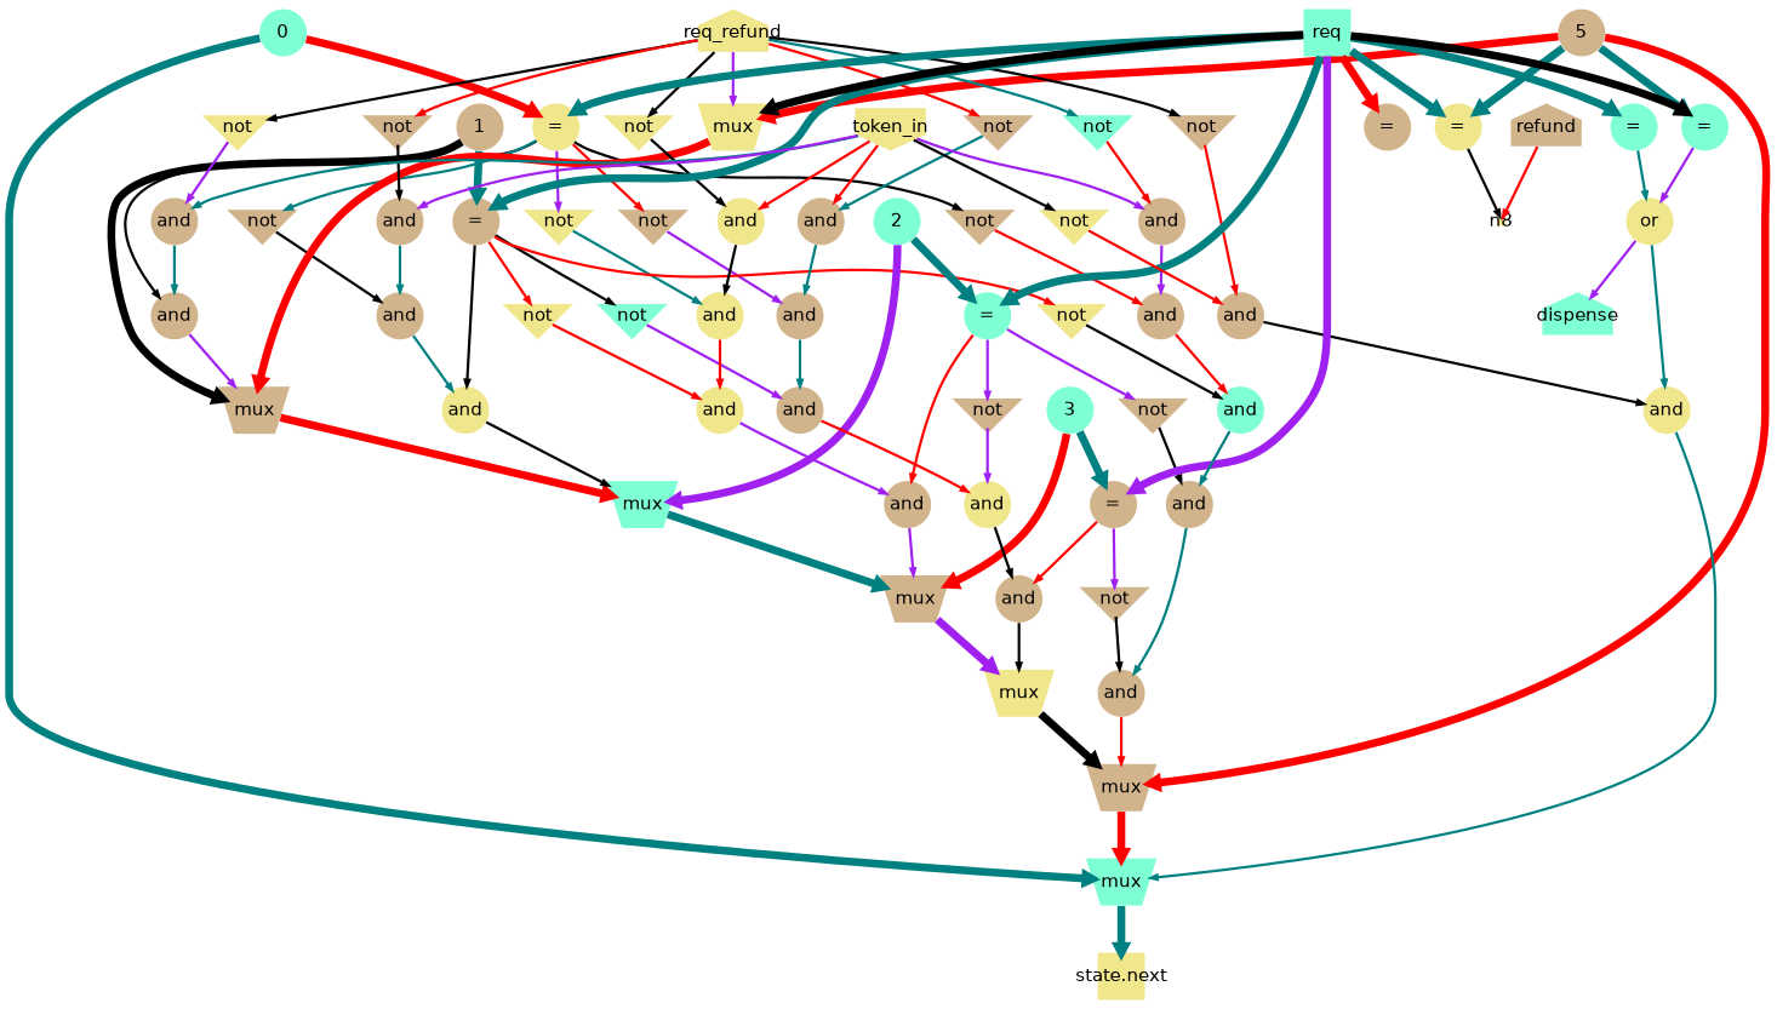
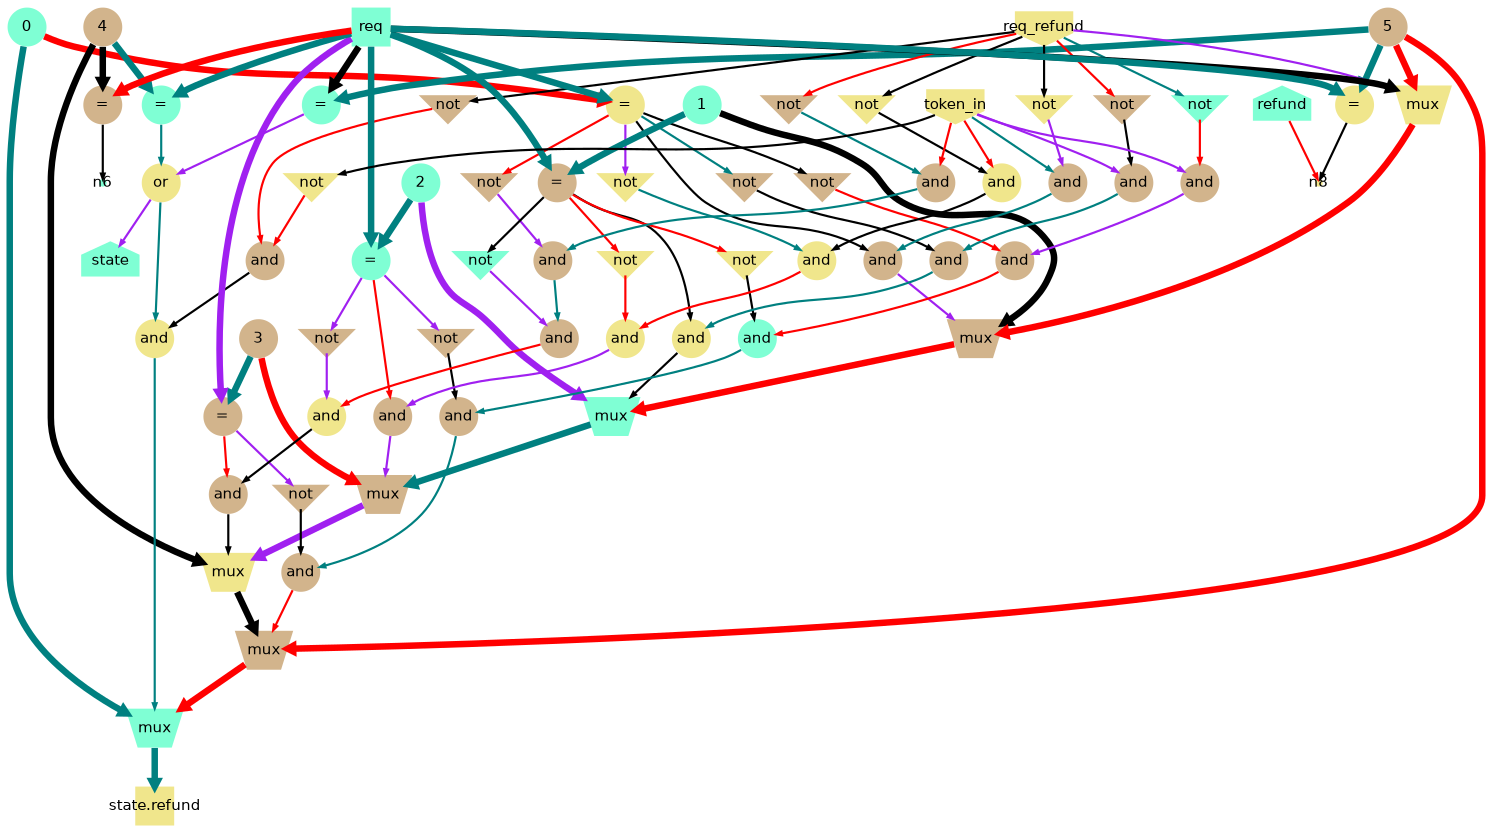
  digraph {
    splines=spline
    node [fillcolor=tan fixedsize=shape fontcolor=black fontname=helvetica penwidth=0 shape=circle style=filled]
    edge [arrowhead=normal arrowsize=.5 color=teal labelfloat=false penwidth=2 style=bold]
    n0 [fillcolor=aquamarine label=0]
    n13 [fillcolor=khaki label="="]
    n64 [fillcolor=aquamarine label=mux shape=invtrapezium]
    n16 [label=and]
    n20 [label=not shape=invtriangle]
    n26 [fillcolor=khaki label=not shape=invtriangle]
    n34 [label=not shape=invtriangle]
    n43 [label=not shape=invtriangle]
-   n11 [fillcolor=khaki label="state.next" shape=square]
-   n1 [label=1]
+   n11 [fillcolor=khaki label="state.refund" shape=square]
+   n1 [fillcolor=aquamarine label=1]
    n17 [label="="]
    n59 [label=mux shape=invtrapezium]
    n22 [fillcolor=khaki label=and]
    n28 [fillcolor=khaki label=not shape=invtriangle]
    n36 [fillcolor=aquamarine label=not shape=invtriangle]
    n45 [fillcolor=khaki label=not shape=invtriangle]
    n60 [fillcolor=aquamarine label=mux shape=invtrapezium]
    n2 [fillcolor=aquamarine label=2]
    n23 [fillcolor=aquamarine label="="]
    n30 [label=and]
    n38 [label=not shape=invtriangle]
    n47 [label=not shape=invtriangle]
    n61 [label=mux shape=invtrapezium]
-   n3 [fillcolor=aquamarine label=3]
+   n3 [label=3]
    n31 [label="="]
    n40 [label=and]
    n49 [label=not shape=invtriangle]
    n62 [fillcolor=khaki label=mux shape=invtrapezium]
+   n4 [label=4]
    n51 [fillcolor=aquamarine label="="]
    n65 [label="="]
    n53 [fillcolor=khaki label=or]
    n63 [label=mux shape=invtrapezium]
+   n6 [fillcolor=aquamarine height=.1 width=.1]
    n5 [label=5]
    n52 [fillcolor=aquamarine label="="]
    n58 [fillcolor=khaki label=mux shape=invtrapezium]
    n66 [fillcolor=khaki label="="]
    n8 [fillcolor=khaki height=.1 width=.1]
-   n7 [fillcolor=aquamarine label=dispense shape=house]
-   n9 [label=refund shape=house]
-   n10 [fillcolor=khaki label=req_refund shape=house]
+   n7 [fillcolor=aquamarine label=state shape=house]
+   n9 [fillcolor=aquamarine label=refund shape=house]
+   n10 [fillcolor=khaki label=req_refund shape=invhouse]
    n14 [fillcolor=khaki label=not shape=invtriangle]
    n18 [label=not shape=invtriangle]
    n24 [fillcolor=khaki label=not shape=invtriangle]
    n32 [label=not shape=invtriangle]
    n41 [fillcolor=aquamarine label=not shape=invtriangle]
    n54 [label=not shape=invtriangle]
    n15 [label=and]
    n19 [label=and]
    n25 [fillcolor=khaki label=and]
    n33 [label=and]
    n42 [label=and]
    n56 [label=and]
    n12 [fillcolor=aquamarine label=req shape=square]
    n21 [label=and]
    n27 [fillcolor=khaki label=and]
    n35 [label=and]
    n44 [label=and]
    n29 [fillcolor=khaki label=and]
    n37 [label=and]
    n46 [fillcolor=aquamarine label=and]
    n39 [fillcolor=khaki label=and]
    n48 [label=and]
    n50 [label=and]
    n57 [fillcolor=khaki label=and]
    n55 [fillcolor=khaki label=not shape=invtriangle]
    n67 [fillcolor=khaki label=token_in shape=invhouse]
    n0 -> n13 [color=red penwidth=6]
    n0 -> n64 [penwidth=6 style=solid]
    n13 -> n16 [color=black style=solid]
    n13 -> n20
    n13 -> n26 [color=purple style=solid]
    n13 -> n34 [color=red]
    n13 -> n43 [color=black]
    n64 -> n11 [penwidth=6]
    n16 -> n59 [color=purple style=solid]
    n20 -> n21 [color=black style=solid]
    n26 -> n27
    n34 -> n35 [color=purple]
    n43 -> n44 [color=red]
    n1 -> n17 [penwidth=6]
    n1 -> n59 [color=black penwidth=6 style=solid]
    n17 -> n22 [color=black]
    n17 -> n28 [color=red]
    n17 -> n36 [color=black]
    n17 -> n45 [color=red style=solid]
    n59 -> n60 [color=red penwidth=6 style=solid]
    n22 -> n60 [color=black]
    n28 -> n29 [color=red style=solid]
    n36 -> n37 [color=purple style=solid]
    n45 -> n46 [color=black]
    n60 -> n61 [penwidth=6 style=solid]
    n2 -> n60 [color=purple penwidth=6]
    n2 -> n23 [penwidth=6]
    n23 -> n30 [color=red style=solid]
    n23 -> n38 [color=purple]
    n23 -> n47 [color=purple]
    n30 -> n61 [color=purple style=solid]
    n38 -> n39 [color=purple style=solid]
    n47 -> n48 [color=black style=solid]
    n61 -> n62 [color=purple penwidth=6 style=solid]
    n3 -> n61 [color=red penwidth=6]
    n3 -> n31 [penwidth=6]
    n31 -> n40 [color=red style=solid]
    n31 -> n49 [color=purple style=solid]
    n40 -> n62 [color=black style=solid]
    n49 -> n50 [color=black style=solid]
    n62 -> n63 [color=black penwidth=6]
+   n4 -> n62 [color=black penwidth=6 style=solid]
+   n4 -> n51 [penwidth=6]
+   n4 -> n65 [color=black penwidth=6 style=solid]
    n51 -> n53
+   n65 -> n6 [color=black style=solid]
    n53 -> n7 [color=purple]
    n53 -> n57
    n63 -> n64 [color=red penwidth=6]
    n5 -> n63 [color=red penwidth=6 style=solid]
    n5 -> n52 [penwidth=6 style=solid]
    n5 -> n58 [color=red penwidth=6]
    n5 -> n66 [penwidth=6]
    n52 -> n53 [color=purple]
    n58 -> n59 [color=red penwidth=6]
    n66 -> n8 [color=black]
    n9 -> n8 [color=red style=solid]
    n10 -> n58 [color=purple]
    n10 -> n14 [color=black style=solid]
    n10 -> n18 [color=red]
    n10 -> n24 [color=black]
    n10 -> n32 [color=red style=solid]
    n10 -> n41 [style=solid]
    n10 -> n54 [color=black]
    n14 -> n15 [color=purple style=solid]
    n18 -> n19 [color=black style=solid]
    n24 -> n25 [color=black]
    n32 -> n33 [style=solid]
    n41 -> n42 [color=red]
    n54 -> n56 [color=red]
    n15 -> n16 [style=solid]
    n19 -> n21 [style=solid]
    n25 -> n27 [color=black style=solid]
    n33 -> n35 [style=solid]
    n42 -> n44 [color=purple style=solid]
    n56 -> n57 [color=black]
    n12 -> n13 [penwidth=6]
    n12 -> n17 [penwidth=6]
    n12 -> n23 [penwidth=6]
    n12 -> n31 [color=purple penwidth=6 style=solid]
    n12 -> n51 [penwidth=6 style=solid]
    n12 -> n65 [color=red penwidth=6 style=solid]
    n12 -> n52 [color=black penwidth=6 style=solid]
    n12 -> n58 [color=black penwidth=6 style=solid]
    n12 -> n66 [penwidth=6]
    n21 -> n22
    n27 -> n29 [color=red]
    n35 -> n37 [style=solid]
    n44 -> n46 [color=red style=solid]
    n29 -> n30 [color=purple style=solid]
    n37 -> n39 [color=red style=solid]
    n46 -> n48 [style=solid]
    n39 -> n40 [color=black style=solid]
    n48 -> n50
    n50 -> n63 [color=red style=solid]
    n57 -> n64 [style=solid]
    n55 -> n56 [color=red]
    n67 -> n15
    n67 -> n19 [color=purple]
    n67 -> n25 [color=red style=solid]
    n67 -> n33 [color=red]
    n67 -> n42 [color=purple]
    n67 -> n55 [color=black]
  }
